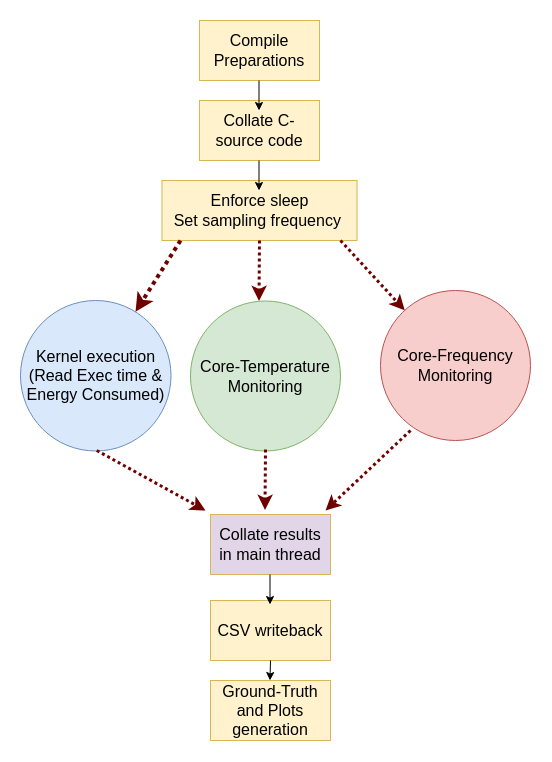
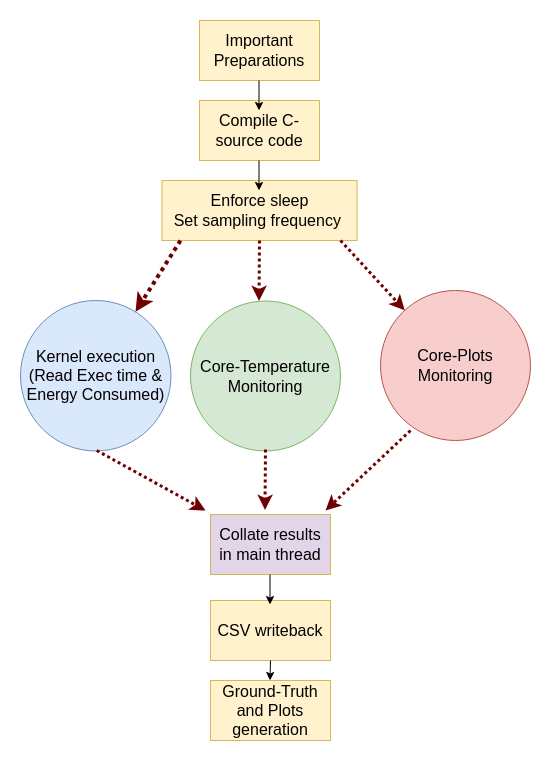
  <mxCell id="0" />
  <mxCell id="1" parent="0" />
  <mxCell id="2" value="&lt;font style=&quot;font-size: 16px;&quot;&gt;Kernel execution&lt;br&gt;(Read Exec time &amp;amp; Energy Consumed)&lt;/font&gt;" style="ellipse;whiteSpace=wrap;html=1;aspect=fixed;fillColor=#dae8fc;strokeColor=#6c8ebf;" parent="1" vertex="1"><mxGeometry x="20" y="300" width="150.5" height="150.5" as="geometry" /></mxCell>
- <mxCell id="3" value="&lt;font style=&quot;font-size: 16px;&quot;&gt;Collate C-source code&lt;/font&gt;" style="rounded=0;whiteSpace=wrap;html=1;fillColor=#fff2cc;strokeColor=#d6b656;" parent="1" vertex="1"><mxGeometry x="199" y="100" width="120" height="60" as="geometry" /></mxCell>
+ <mxCell id="3" value="&lt;font style=&quot;font-size: 16px;&quot;&gt;Compile C-source code&lt;/font&gt;" style="rounded=0;whiteSpace=wrap;html=1;fillColor=#fff2cc;strokeColor=#d6b656;" parent="1" vertex="1"><mxGeometry x="199" y="100" width="120" height="60" as="geometry" /></mxCell>
  <mxCell id="4" value="&lt;font style=&quot;font-size: 16px;&quot;&gt;Enforce sleep&lt;br&gt;Set sampling frequency&amp;nbsp;&lt;/font&gt;" style="rounded=0;whiteSpace=wrap;html=1;fillColor=#fff2cc;strokeColor=#d6b656;" parent="1" vertex="1"><mxGeometry x="161.5" y="180" width="195" height="60" as="geometry" /></mxCell>
- <mxCell id="5" value="&lt;font style=&quot;font-size: 16px;&quot;&gt;Core-Frequency&lt;br&gt;Monitoring&lt;/font&gt;" style="ellipse;whiteSpace=wrap;html=1;aspect=fixed;direction=south;fillColor=#f8cecc;strokeColor=#b85450;" parent="1" vertex="1"><mxGeometry x="380" y="290" width="150" height="150" as="geometry" /></mxCell>
- <mxCell id="6" value="&lt;font style=&quot;font-size: 16px;&quot;&gt;Compile Preparations&lt;/font&gt;" style="rounded=0;whiteSpace=wrap;html=1;fillColor=#fff2cc;strokeColor=#d6b656;" parent="1" vertex="1"><mxGeometry x="199" y="20" width="120" height="60" as="geometry" /></mxCell>
+ <mxCell id="5" value="&lt;font style=&quot;font-size: 16px;&quot;&gt;Core-Plots&lt;br&gt;Monitoring&lt;/font&gt;" style="ellipse;whiteSpace=wrap;html=1;aspect=fixed;direction=south;fillColor=#f8cecc;strokeColor=#b85450;" parent="1" vertex="1"><mxGeometry x="380" y="290" width="150" height="150" as="geometry" /></mxCell>
+ <mxCell id="6" value="&lt;font style=&quot;font-size: 16px;&quot;&gt;Important Preparations&lt;/font&gt;" style="rounded=0;whiteSpace=wrap;html=1;fillColor=#fff2cc;strokeColor=#d6b656;" parent="1" vertex="1"><mxGeometry x="199" y="20" width="120" height="60" as="geometry" /></mxCell>
  <mxCell id="7" value="" style="endArrow=classic;html=1;rounded=0;fillColor=#a20025;strokeColor=#6F0000;strokeWidth=4;dashed=1;dashPattern=1 1;" parent="1" target="2" edge="1"><mxGeometry width="50" height="50" relative="1" as="geometry"><mxPoint x="180" y="240" as="sourcePoint" /><mxPoint x="60" y="270.5" as="targetPoint" /></mxGeometry></mxCell>
  <mxCell id="8" value="" style="endArrow=classic;html=1;rounded=0;exitX=0.5;exitY=1;exitDx=0;exitDy=0;strokeWidth=3;dashed=1;dashPattern=1 1;fillColor=#a20025;strokeColor=#6F0000;" parent="1" source="4" edge="1"><mxGeometry width="50" height="50" relative="1" as="geometry"><mxPoint x="259" y="250" as="sourcePoint" /><mxPoint x="258.5" y="300.5" as="targetPoint" /></mxGeometry></mxCell>
  <mxCell id="9" value="" style="endArrow=classic;html=1;rounded=0;fillColor=#a20025;strokeColor=#6F0000;strokeWidth=3;dashed=1;dashPattern=1 1;" parent="1" target="5" edge="1"><mxGeometry width="50" height="50" relative="1" as="geometry"><mxPoint x="340" y="240" as="sourcePoint" /><mxPoint x="388.148" y="301.652" as="targetPoint" /></mxGeometry></mxCell>
  <mxCell id="10" value="" style="endArrow=classic;html=1;rounded=0;exitX=0.655;exitY=0.964;exitDx=0;exitDy=0;exitPerimeter=0;entryX=0;entryY=0;entryDx=0;entryDy=0;fillColor=#a20025;strokeColor=#6F0000;strokeWidth=3;dashed=1;dashPattern=1 1;" parent="1" edge="1"><mxGeometry width="50" height="50" relative="1" as="geometry"><mxPoint x="96.25" y="450" as="sourcePoint" /><mxPoint x="205" y="510" as="targetPoint" /></mxGeometry></mxCell>
  <mxCell id="11" value="&lt;font style=&quot;font-size: 16px;&quot;&gt;CSV writeback&lt;/font&gt;" style="rounded=0;whiteSpace=wrap;html=1;fillColor=#fff2cc;strokeColor=#d6b656;" parent="1" vertex="1"><mxGeometry x="210" y="600" width="120" height="60" as="geometry" /></mxCell>
  <mxCell id="12" value="&lt;font style=&quot;font-size: 16px;&quot;&gt;Ground-Truth and Plots generation&lt;/font&gt;" style="rounded=0;whiteSpace=wrap;html=1;fillColor=#fff2cc;strokeColor=#d6b656;" parent="1" vertex="1"><mxGeometry x="210" y="680" width="120" height="60" as="geometry" /></mxCell>
  <mxCell id="13" value="&lt;font style=&quot;font-size: 16px;&quot;&gt;Core-Temperature Monitoring&lt;/font&gt;" style="ellipse;whiteSpace=wrap;html=1;aspect=fixed;fillColor=#d5e8d4;strokeColor=#82b366;" parent="1" vertex="1"><mxGeometry x="190" y="300.5" width="150" height="150" as="geometry" /></mxCell>
  <mxCell id="14" value="" style="endArrow=classic;html=1;rounded=0;exitX=0.655;exitY=0.964;exitDx=0;exitDy=0;exitPerimeter=0;entryX=1;entryY=0;entryDx=0;entryDy=0;fillColor=#a20025;strokeColor=#6F0000;strokeWidth=3;dashed=1;dashPattern=1 1;" parent="1" edge="1"><mxGeometry width="50" height="50" relative="1" as="geometry"><mxPoint x="410" y="430" as="sourcePoint" /><mxPoint x="325" y="510" as="targetPoint" /></mxGeometry></mxCell>
  <mxCell id="15" value="" style="endArrow=classic;html=1;rounded=0;exitX=0.5;exitY=1;exitDx=0;exitDy=0;strokeWidth=3;dashed=1;dashPattern=1 1;fillColor=#a20025;strokeColor=#6F0000;" parent="1" edge="1"><mxGeometry width="50" height="50" relative="1" as="geometry"><mxPoint x="265" y="449" as="sourcePoint" /><mxPoint x="264.5" y="509.5" as="targetPoint" /></mxGeometry></mxCell>
  <mxCell id="16" value="&lt;font style=&quot;font-size: 16px;&quot;&gt;Collate results in main thread&lt;/font&gt;" style="rounded=0;whiteSpace=wrap;html=1;fillColor=#e1d5e7;strokeColor=#d6b656;" parent="1" vertex="1"><mxGeometry x="210" y="514" width="120" height="60" as="geometry" /></mxCell>
  <mxCell id="17" value="" style="endArrow=classic;html=1;rounded=0;" parent="1" edge="1"><mxGeometry width="50" height="50" relative="1" as="geometry"><mxPoint x="258.5" y="80" as="sourcePoint" /><mxPoint x="258.5" y="110" as="targetPoint" /></mxGeometry></mxCell>
  <mxCell id="18" value="" style="endArrow=classic;html=1;rounded=0;" parent="1" edge="1"><mxGeometry width="50" height="50" relative="1" as="geometry"><mxPoint x="258.5" y="160" as="sourcePoint" /><mxPoint x="258.5" y="190" as="targetPoint" /></mxGeometry></mxCell>
  <mxCell id="19" value="" style="endArrow=classic;html=1;rounded=0;" parent="1" edge="1"><mxGeometry width="50" height="50" relative="1" as="geometry"><mxPoint x="269.5" y="574" as="sourcePoint" /><mxPoint x="269.5" y="604" as="targetPoint" /></mxGeometry></mxCell>
  <mxCell id="20" value="" style="endArrow=classic;html=1;rounded=0;" parent="1" edge="1"><mxGeometry width="50" height="50" relative="1" as="geometry"><mxPoint x="270" y="660" as="sourcePoint" /><mxPoint x="269.5" y="680" as="targetPoint" /></mxGeometry></mxCell>
